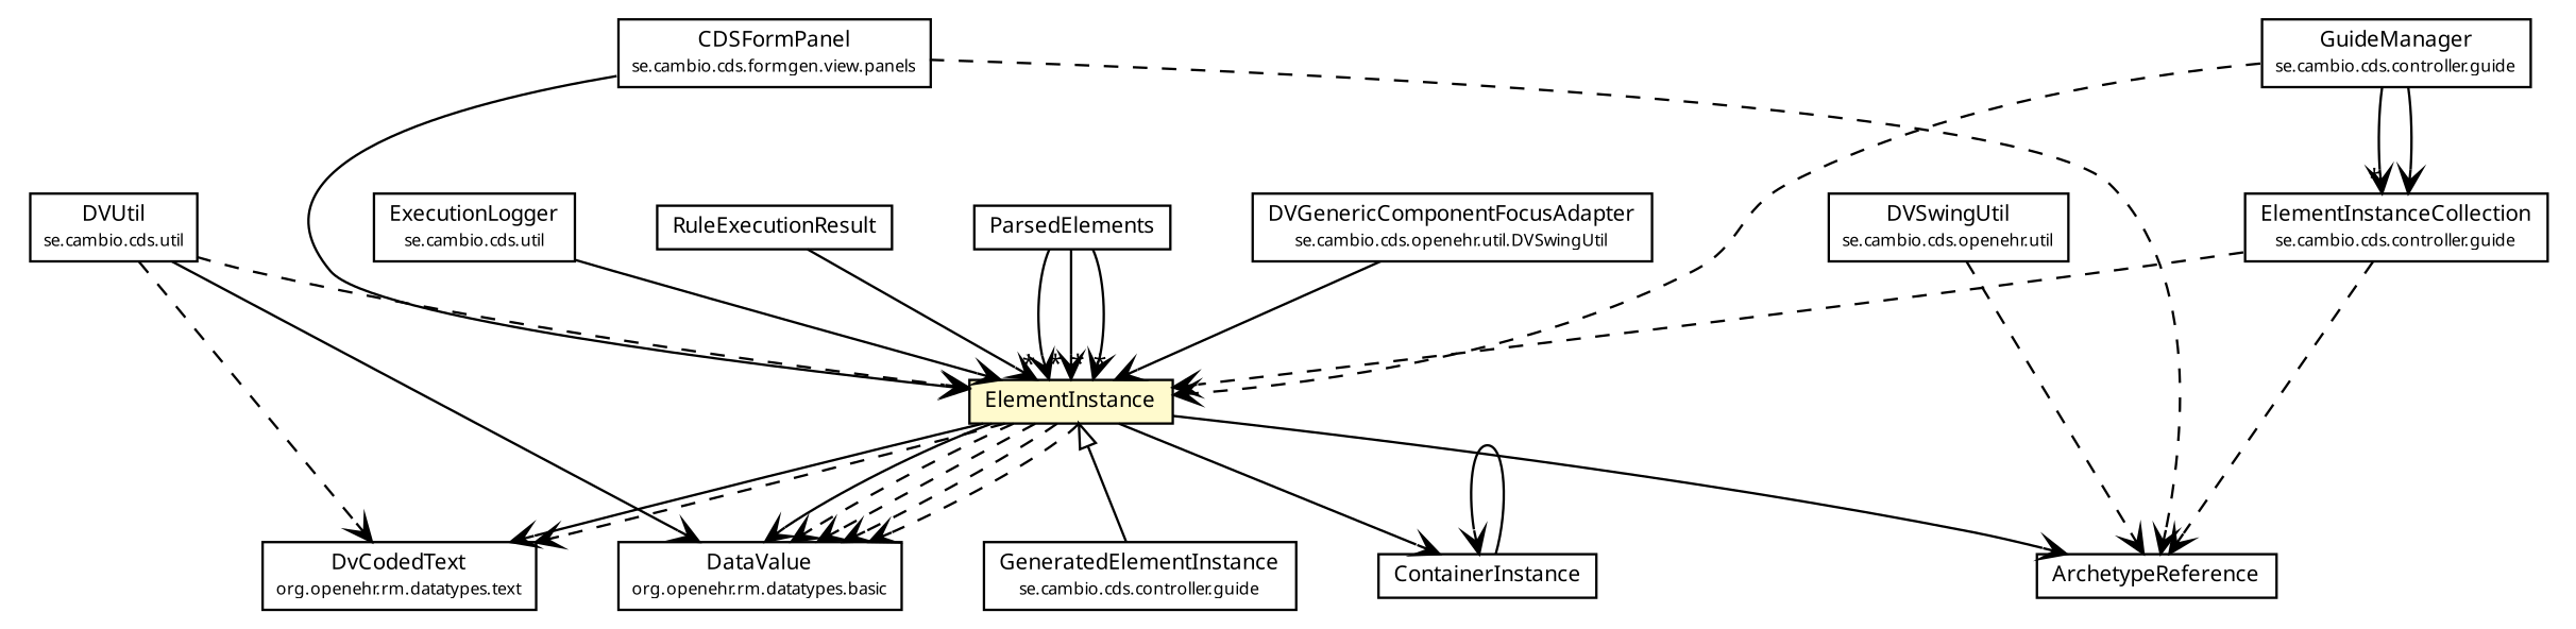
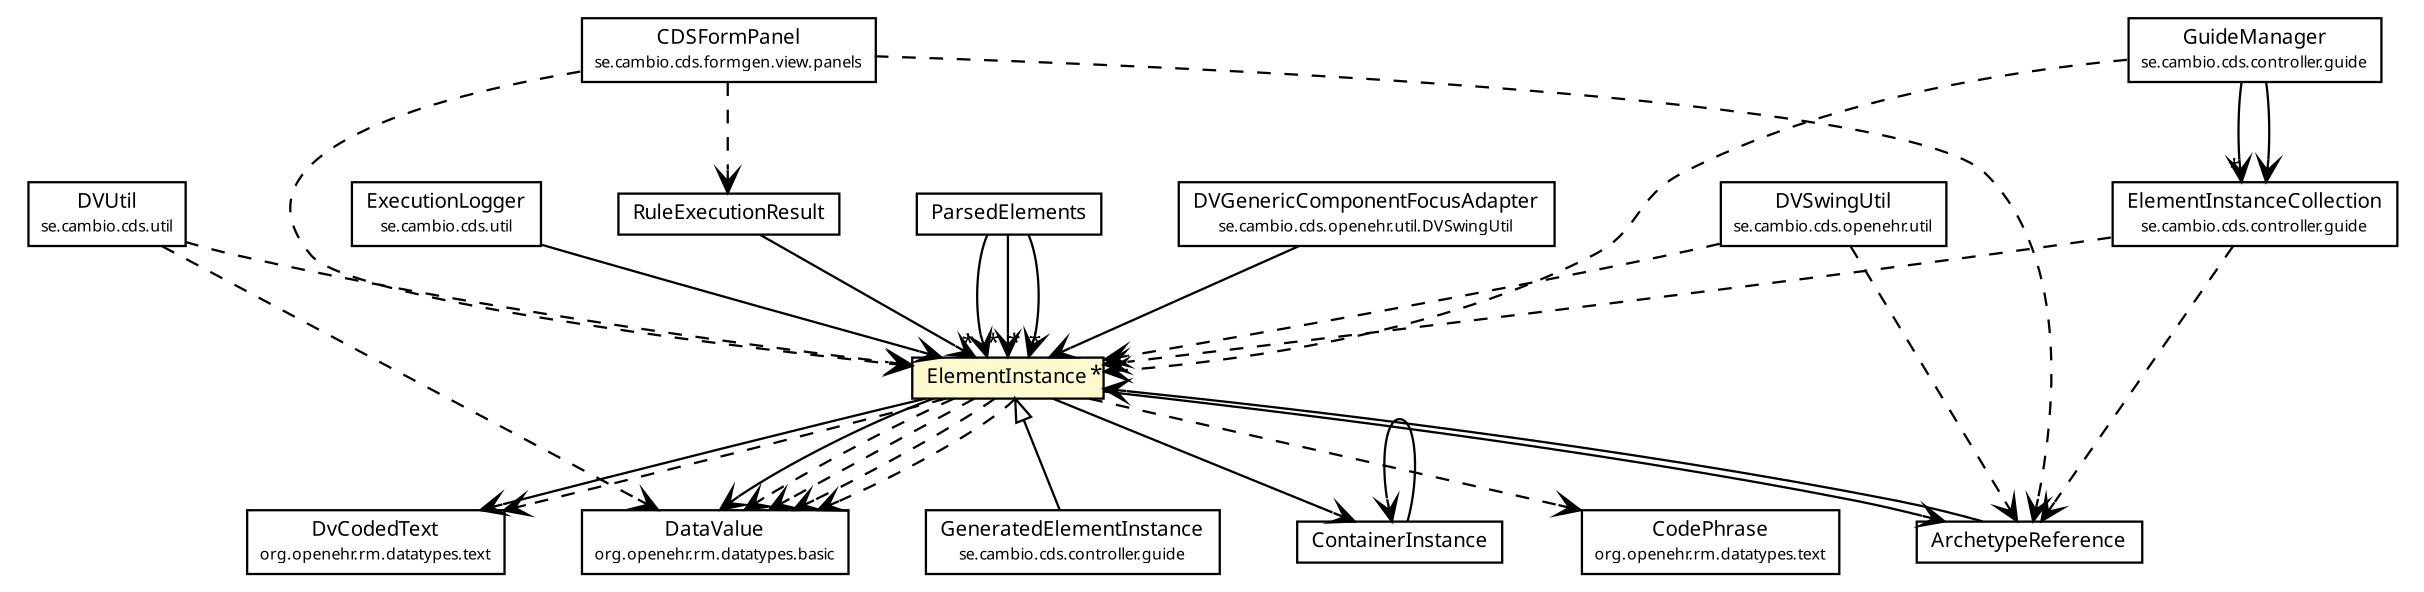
  digraph {
    nodesep=0.25
    ranksep=0.5
    node [fontcolor=black fontname="Trebuchet MS" fontsize=9.0 shape=plaintext]
    edge [arrowhead=open color=black fontcolor=black fontname="Trebuchet MS" fontsize=10.0 headport=p labelfontname="Trebuchet MS" labelfontsize=10 style=dashed tailport=p]
    n1 [label=<<table title="se.cambio.cds.util.ExecutionLogger" border="0" cellborder="1" cellspacing="0" cellpadding="2" port="p" href="../../../../util/ExecutionLogger.html"> 		<tr><td><table border="0" cellspacing="0" cellpadding="1"> <tr><td align="center" balign="center"><font face="Trebuchet MS"> ExecutionLogger </font></td></tr> <tr><td align="center" balign="center"><font face="Trebuchet MS" point-size="7.0"> se.cambio.cds.util </font></td></tr> 		</table></td></tr> 		</table>>]
    n2 [label=<<table title="se.cambio.cds.model.facade.execution.vo.ElementInstance" border="0" cellborder="1" cellspacing="0" cellpadding="2" port="p" bgcolor="lemonChiffon" href="./ElementInstance.html"> 		<tr><td><table border="0" cellspacing="0" cellpadding="1"> <tr><td align="center" balign="center"><font face="Trebuchet MS"> ElementInstance </font></td></tr> 		</table></td></tr> 		</table>>]
    n3 [label=<<table title="org.openehr.rm.datatypes.basic.DataValue" border="0" cellborder="1" cellspacing="0" cellpadding="2" port="p" href="http://java.sun.com/j2se/1.4.2/docs/api/org/openehr/rm/datatypes/basic/DataValue.html"> 		<tr><td><table border="0" cellspacing="0" cellpadding="1"> <tr><td align="center" balign="center"><font face="Trebuchet MS"> DataValue </font></td></tr> <tr><td align="center" balign="center"><font face="Trebuchet MS" point-size="7.0"> org.openehr.rm.datatypes.basic </font></td></tr> 		</table></td></tr> 		</table>>]
    n4 [label=<<table title="org.openehr.rm.datatypes.text.DvCodedText" border="0" cellborder="1" cellspacing="0" cellpadding="2" port="p" href="http://java.sun.com/j2se/1.4.2/docs/api/org/openehr/rm/datatypes/text/DvCodedText.html"> 		<tr><td><table border="0" cellspacing="0" cellpadding="1"> <tr><td align="center" balign="center"><font face="Trebuchet MS"> DvCodedText </font></td></tr> <tr><td align="center" balign="center"><font face="Trebuchet MS" point-size="7.0"> org.openehr.rm.datatypes.text </font></td></tr> 		</table></td></tr> 		</table>>]
    n5 [label=<<table title="se.cambio.cds.controller.guide.GeneratedElementInstance" border="0" cellborder="1" cellspacing="0" cellpadding="2" port="p" href="../../../../controller/guide/GeneratedElementInstance.html"> 		<tr><td><table border="0" cellspacing="0" cellpadding="1"> <tr><td align="center" balign="center"><font face="Trebuchet MS"> GeneratedElementInstance </font></td></tr> <tr><td align="center" balign="center"><font face="Trebuchet MS" point-size="7.0"> se.cambio.cds.controller.guide </font></td></tr> 		</table></td></tr> 		</table>>]
    n6 [label=<<table title="se.cambio.cds.model.facade.execution.vo.ArchetypeReference" border="0" cellborder="1" cellspacing="0" cellpadding="2" port="p" href="./ArchetypeReference.html"> 		<tr><td><table border="0" cellspacing="0" cellpadding="1"> <tr><td align="center" balign="center"><font face="Trebuchet MS"> ArchetypeReference </font></td></tr> 		</table></td></tr> 		</table>>]
    n7 [label=<<table title="se.cambio.cds.model.facade.execution.vo.ContainerInstance" border="0" cellborder="1" cellspacing="0" cellpadding="2" port="p" href="./ContainerInstance.html"> 		<tr><td><table border="0" cellspacing="0" cellpadding="1"> <tr><td align="center" balign="center"><font face="Trebuchet MS"> ContainerInstance </font></td></tr> 		</table></td></tr> 		</table>>]
+   n8 [label=<<table title="org.openehr.rm.datatypes.text.CodePhrase" border="0" cellborder="1" cellspacing="0" cellpadding="2" port="p" href="http://java.sun.com/j2se/1.4.2/docs/api/org/openehr/rm/datatypes/text/CodePhrase.html"> 		<tr><td><table border="0" cellspacing="0" cellpadding="1"> <tr><td align="center" balign="center"><font face="Trebuchet MS"> CodePhrase </font></td></tr> <tr><td align="center" balign="center"><font face="Trebuchet MS" point-size="7.0"> org.openehr.rm.datatypes.text </font></td></tr> 		</table></td></tr> 		</table>>]
    n9 [label=<<table title="se.cambio.cds.util.DVUtil" border="0" cellborder="1" cellspacing="0" cellpadding="2" port="p" href="../../../../util/DVUtil.html"> 		<tr><td><table border="0" cellspacing="0" cellpadding="1"> <tr><td align="center" balign="center"><font face="Trebuchet MS"> DVUtil </font></td></tr> <tr><td align="center" balign="center"><font face="Trebuchet MS" point-size="7.0"> se.cambio.cds.util </font></td></tr> 		</table></td></tr> 		</table>>]
    n10 [label=<<table title="se.cambio.cds.controller.guide.GuideManager" border="0" cellborder="1" cellspacing="0" cellpadding="2" port="p" href="../../../../controller/guide/GuideManager.html"> 		<tr><td><table border="0" cellspacing="0" cellpadding="1"> <tr><td align="center" balign="center"><font face="Trebuchet MS"> GuideManager </font></td></tr> <tr><td align="center" balign="center"><font face="Trebuchet MS" point-size="7.0"> se.cambio.cds.controller.guide </font></td></tr> 		</table></td></tr> 		</table>>]
    n11 [label=<<table title="se.cambio.cds.controller.guide.ElementInstanceCollection" border="0" cellborder="1" cellspacing="0" cellpadding="2" port="p" href="../../../../controller/guide/ElementInstanceCollection.html"> 		<tr><td><table border="0" cellspacing="0" cellpadding="1"> <tr><td align="center" balign="center"><font face="Trebuchet MS"> ElementInstanceCollection </font></td></tr> <tr><td align="center" balign="center"><font face="Trebuchet MS" point-size="7.0"> se.cambio.cds.controller.guide </font></td></tr> 		</table></td></tr> 		</table>>]
    n12 [label=<<table title="se.cambio.cds.model.facade.execution.vo.RuleExecutionResult" border="0" cellborder="1" cellspacing="0" cellpadding="2" port="p" href="./RuleExecutionResult.html"> 		<tr><td><table border="0" cellspacing="0" cellpadding="1"> <tr><td align="center" balign="center"><font face="Trebuchet MS"> RuleExecutionResult </font></td></tr> 		</table></td></tr> 		</table>>]
    n13 [label=<<table title="se.cambio.cds.model.facade.execution.vo.ParsedElements" border="0" cellborder="1" cellspacing="0" cellpadding="2" port="p" href="./ParsedElements.html"> 		<tr><td><table border="0" cellspacing="0" cellpadding="1"> <tr><td align="center" balign="center"><font face="Trebuchet MS"> ParsedElements </font></td></tr> 		</table></td></tr> 		</table>>]
    n14 [label=<<table title="se.cambio.cds.openehr.util.DVSwingUtil" border="0" cellborder="1" cellspacing="0" cellpadding="2" port="p" href="../../../../openehr/util/DVSwingUtil.html"> 		<tr><td><table border="0" cellspacing="0" cellpadding="1"> <tr><td align="center" balign="center"><font face="Trebuchet MS"> DVSwingUtil </font></td></tr> <tr><td align="center" balign="center"><font face="Trebuchet MS" point-size="7.0"> se.cambio.cds.openehr.util </font></td></tr> 		</table></td></tr> 		</table>>]
    n15 [label=<<table title="se.cambio.cds.openehr.util.DVSwingUtil.DVGenericComponentFocusAdapter" border="0" cellborder="1" cellspacing="0" cellpadding="2" port="p" href="../../../../openehr/util/DVSwingUtil.DVGenericComponentFocusAdapter.html"> 		<tr><td><table border="0" cellspacing="0" cellpadding="1"> <tr><td align="center" balign="center"><font face="Trebuchet MS"> DVGenericComponentFocusAdapter </font></td></tr> <tr><td align="center" balign="center"><font face="Trebuchet MS" point-size="7.0"> se.cambio.cds.openehr.util.DVSwingUtil </font></td></tr> 		</table></td></tr> 		</table>>]
    n16 [label=<<table title="se.cambio.cds.formgen.view.panels.CDSFormPanel" border="0" cellborder="1" cellspacing="0" cellpadding="2" port="p" href="../../../../formgen/view/panels/CDSFormPanel.html"> 		<tr><td><table border="0" cellspacing="0" cellpadding="1"> <tr><td align="center" balign="center"><font face="Trebuchet MS"> CDSFormPanel </font></td></tr> <tr><td align="center" balign="center"><font face="Trebuchet MS" point-size="7.0"> se.cambio.cds.formgen.view.panels </font></td></tr> 		</table></td></tr> 		</table>>]
    n1 -> n2 [style=solid]
    n2 -> n3 [style=""]
    n2 -> n3
    n2 -> n3
    n2 -> n3
    n2 -> n3
    n2 -> n4 [style=""]
    n2 -> n4
    n2 -> n5 [arrowtail=empty dir=back fontsize=10 arrowhead="" color="" fontcolor="" style=""]
    n2 -> n6 [style=""]
    n2 -> n7 [style=""]
+   n2 -> n8
+   n6 -> n2 [headlabel="*" style=""]
    n7 -> n7 [style=""]
    n9 -> n2
-   n9 -> n3 [style=solid]
-   n9 -> n4
+   n9 -> n3
    n10 -> n2
    n10 -> n11 [headlabel="*" style=""]
    n10 -> n11 [style=""]
    n11 -> n2
    n11 -> n6
    n12 -> n2 [headlabel="*" style=""]
    n13 -> n2 [headlabel="*" style=""]
    n13 -> n2 [headlabel="*" style=""]
    n13 -> n2 [headlabel="*" style=""]
+   n14 -> n2
    n14 -> n6
    n15 -> n2 [style=""]
-   n16 -> n2 [style=solid]
+   n16 -> n2
    n16 -> n6
+   n16 -> n12
  }
